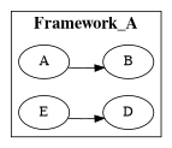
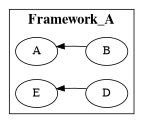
  digraph {
    rankdir=LR
    edge [constraint=true]
    n1 [label=A]
    n2 [label=B]
    n3 [label=E]
    n4 [label=D]
    subgraph cluster_1 {
      fontname="times bold"
      fontsize=18
      label=Framework_A
      n1
      n2
      n3
      n4
    }
-   n1 -> n2
-   n3 -> n4
+   n2 -> n1
+   n4 -> n3
  }
